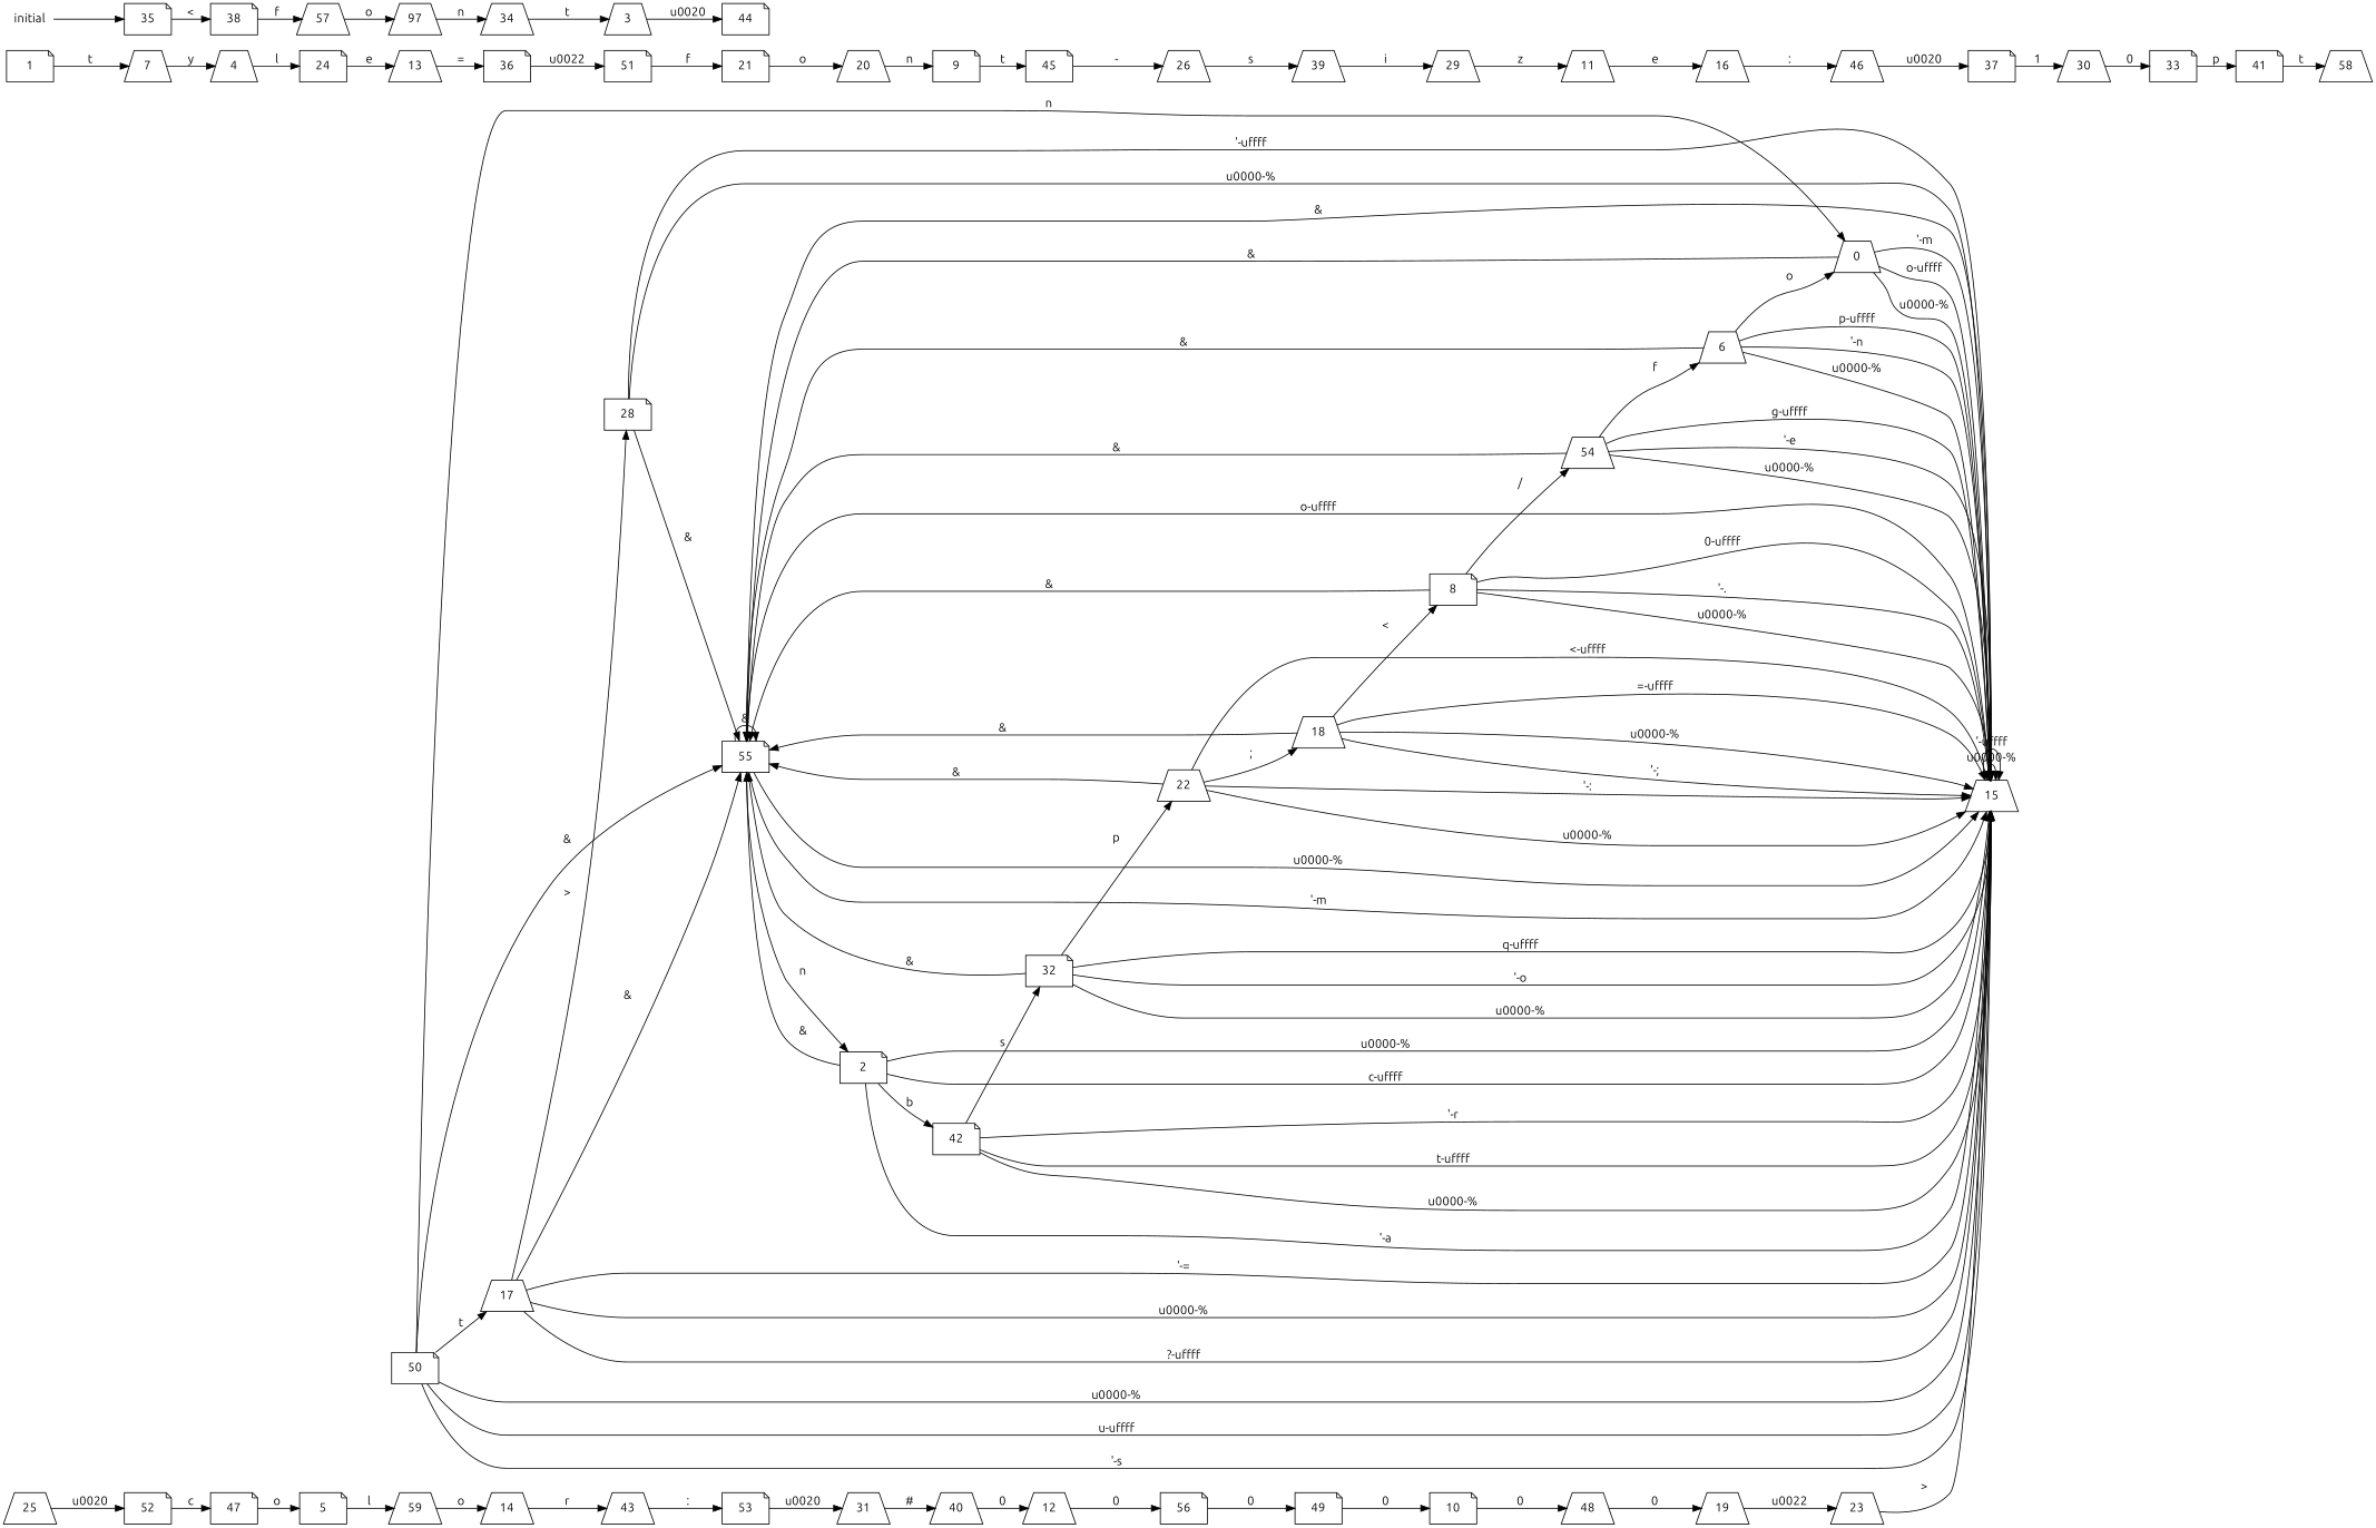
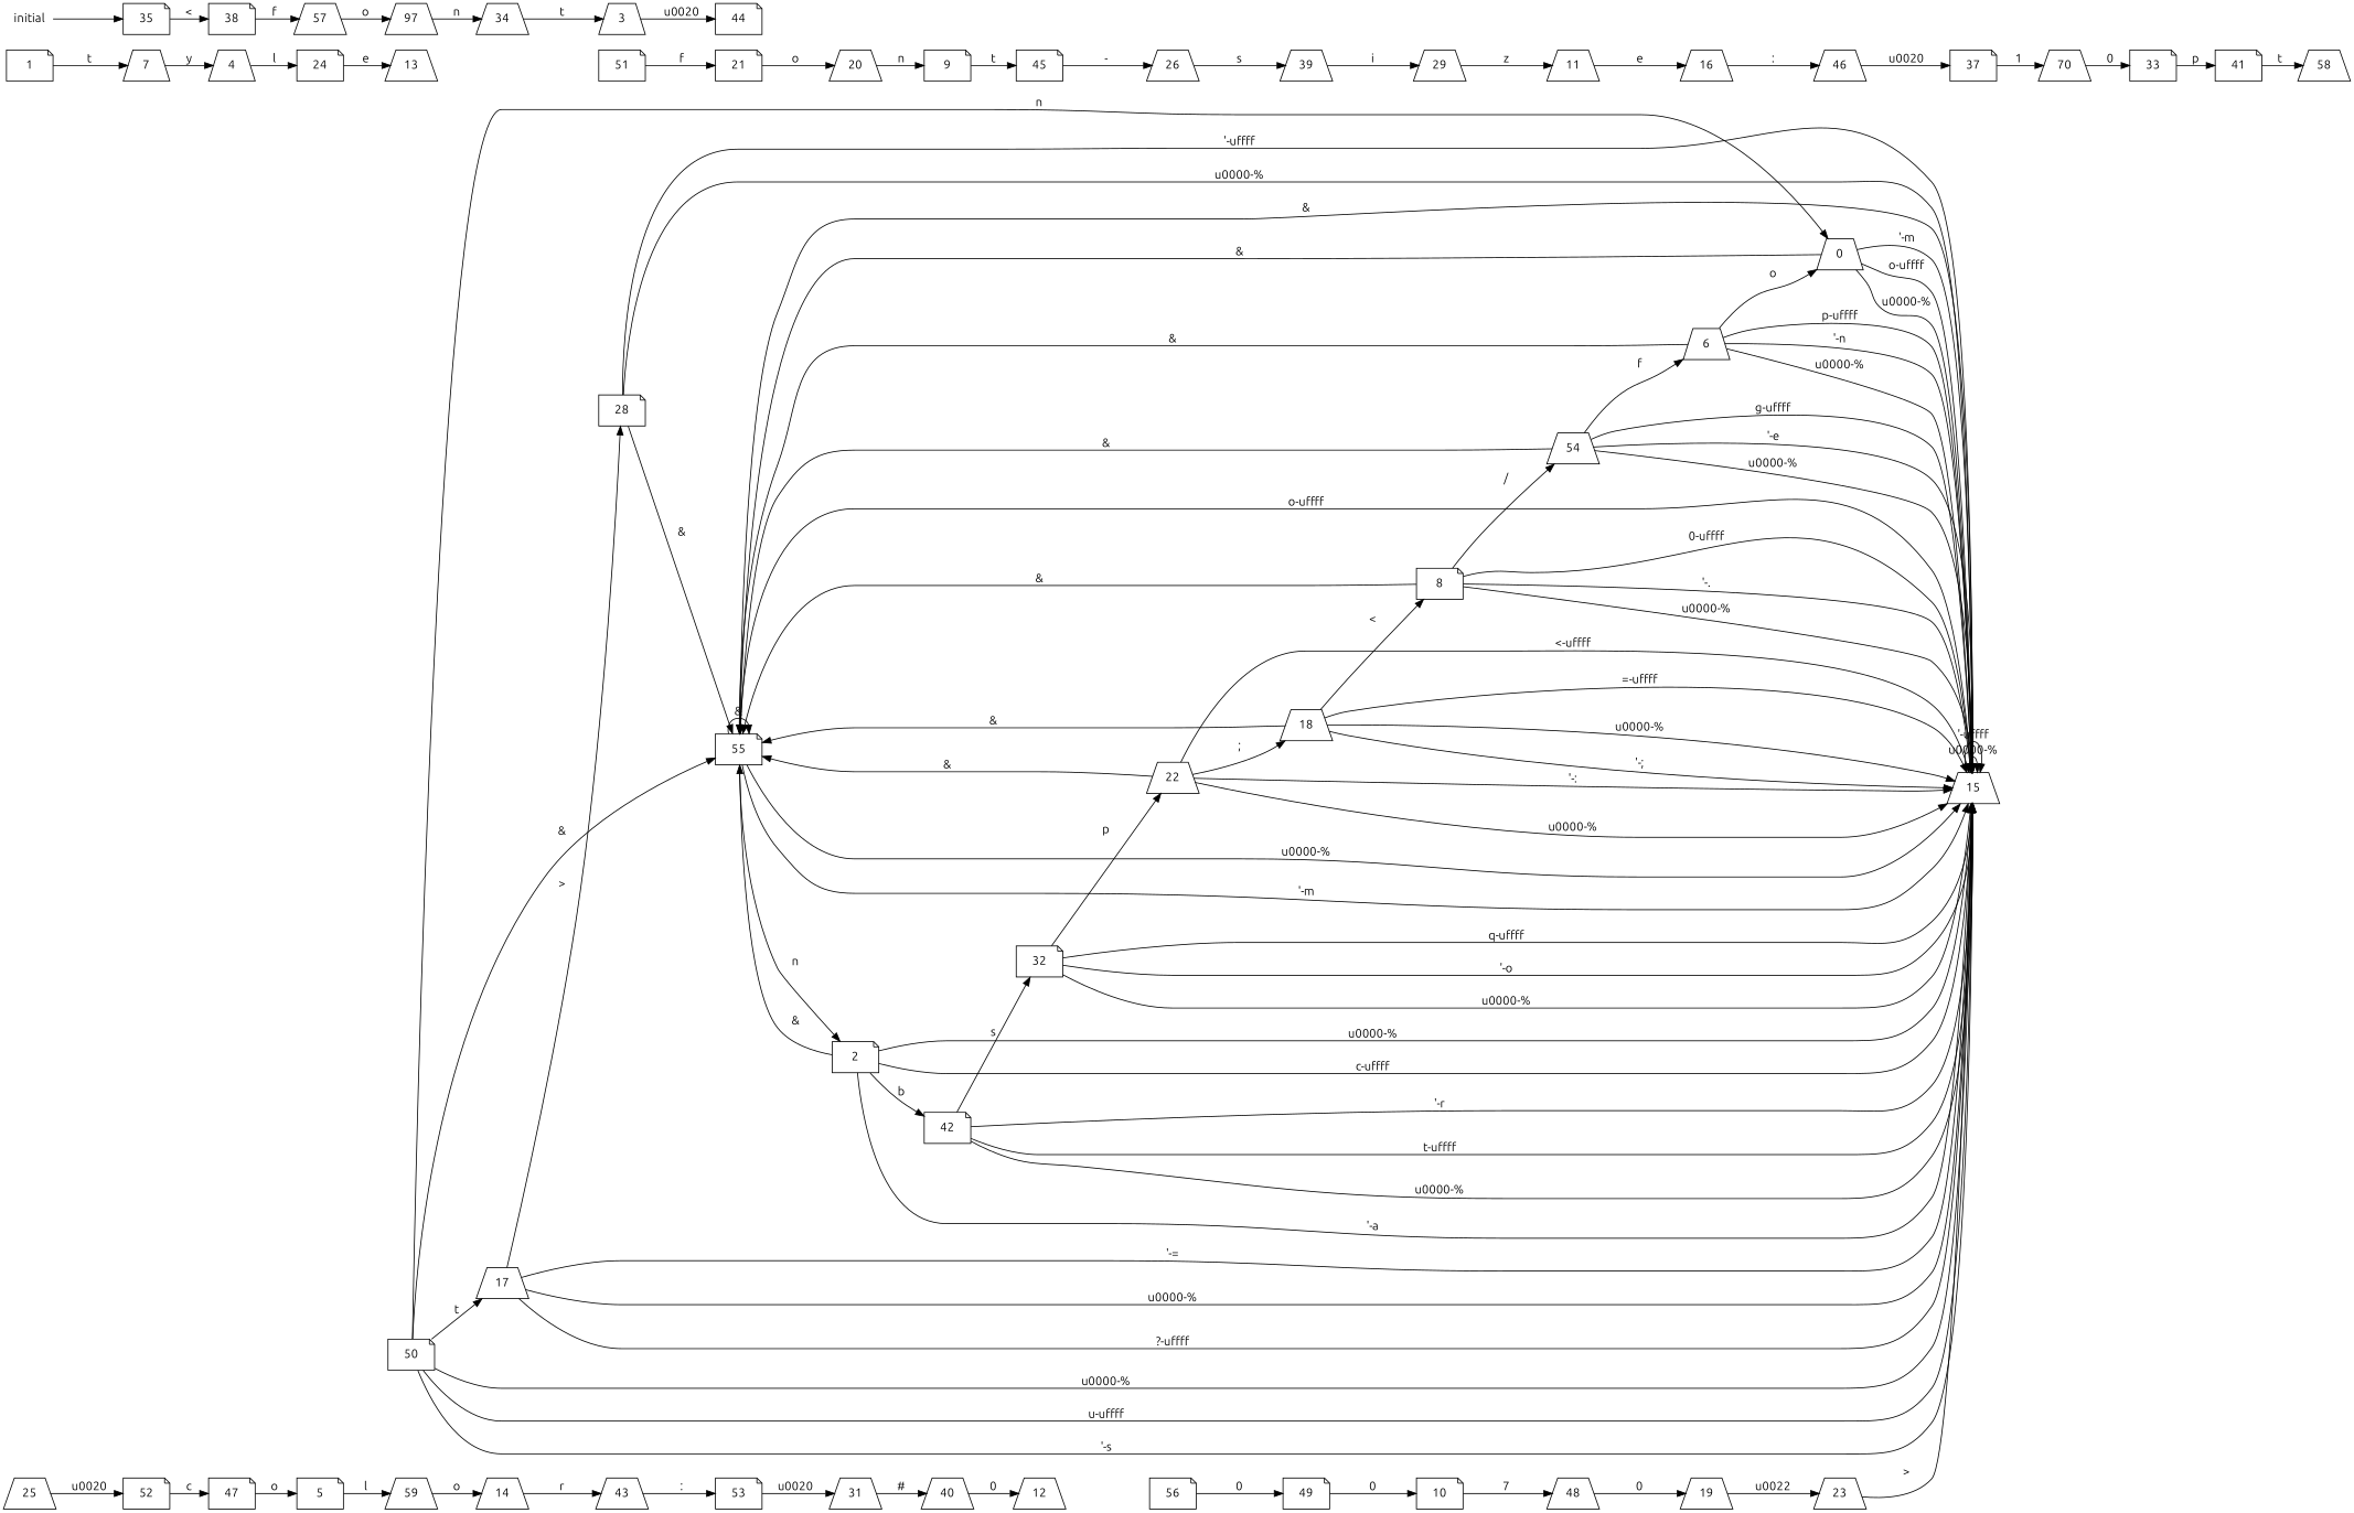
  digraph {
    fontname=Ubuntu
    rankdir=LR
    node [fontname=Ubuntu shape=trapezium]
    edge [fontname=Ubuntu]
    55 [shape=note]
    0
    15
    50 [shape=note]
    17
    2 [shape=note]
    28 [shape=note]
    42 [shape=note]
    1 [shape=note]
    7
    4
    24 [shape=note]
    32 [shape=note]
    22
    44 [shape=note]
    3
    13
-   36 [shape=note]
    5 [shape=note]
    59
    14
    43
    6
    8 [shape=note]
    54
    9 [shape=note]
    45 [shape=note]
    26
    39
    10 [shape=note]
    48
    19
    23
    11
    16
    46
    37 [shape=note]
    56 [shape=note]
    12
    49 [shape=note]
    51 [shape=note]
    21 [shape=note]
    53 [shape=note]
    31
-   30
+   30 [label=70]
    18
    20
    52 [shape=note]
    25
    47 [shape=note]
    29
    n52 [label=97]
    34
    33 [shape=note]
    41 [shape=note]
    58
    40
    35 [shape=note]
    38 [shape=note]
    57
    initial [shape=plaintext]
    55 -> 55 [label="&"]
    55 -> 15 [label="o-\uffff"]
    55 -> 15 [label="\u0000-%"]
    55 -> 15 [label="'-m"]
    55 -> 2 [label=n]
    0 -> 55 [label="&"]
    0 -> 15 [label="o-\uffff"]
    0 -> 15 [label="\u0000-%"]
    0 -> 15 [label="'-m"]
    15 -> 55 [label="&"]
    15 -> 15 [label="\u0000-%"]
    15 -> 15 [label="'-\uffff"]
    50 -> 55 [label="&"]
    50 -> 0 [label=n]
    50 -> 15 [label="\u0000-%"]
    50 -> 15 [label="u-\uffff"]
    50 -> 15 [label="'-s"]
    50 -> 17 [label=t]
-   17 -> 55 [label="&"]
    17 -> 15 [label="'-="]
    17 -> 15 [label="\u0000-%"]
    17 -> 15 [label="?-\uffff"]
    17 -> 28 [label=">"]
    2 -> 55 [label="&"]
    2 -> 15 [label="'-a"]
    2 -> 15 [label="\u0000-%"]
    2 -> 15 [label="c-\uffff"]
    2 -> 42 [label=b]
    28 -> 55 [label="&"]
    28 -> 15 [label="\u0000-%"]
    28 -> 15 [label="'-\uffff"]
    42 -> 15 [label="t-\uffff"]
    42 -> 15 [label="\u0000-%"]
    42 -> 15 [label="'-r"]
    42 -> 32 [label=s]
    1 -> 7 [label=t]
    7 -> 4 [label=y]
    4 -> 24 [label=l]
    24 -> 13 [label=e]
-   32 -> 55 [label="&"]
    32 -> 15 [label="q-\uffff"]
    32 -> 15 [label="'-o"]
    32 -> 15 [label="\u0000-%"]
    32 -> 22 [label=p]
    22 -> 55 [label="&"]
    22 -> 15 [label="<-\uffff"]
    22 -> 15 [label="'-:"]
    22 -> 15 [label="\u0000-%"]
    22 -> 18 [label=";"]
    3 -> 44 [label="\u0020"]
-   13 -> 36 [label="="]
-   36 -> 51 [label="\u0022"]
    5 -> 59 [label=l]
    59 -> 14 [label=o]
    14 -> 43 [label=r]
    43 -> 53 [label=":"]
    6 -> 55 [label="&"]
    6 -> 0 [label=o]
    6 -> 15 [label="p-\uffff"]
    6 -> 15 [label="'-n"]
    6 -> 15 [label="\u0000-%"]
    8 -> 55 [label="&"]
    8 -> 15 [label="'-."]
    8 -> 15 [label="\u0000-%"]
    8 -> 15 [label="0-\uffff"]
    8 -> 54 [label="/"]
    54 -> 55 [label="&"]
    54 -> 15 [label="g-\uffff"]
    54 -> 15 [label="'-e"]
    54 -> 15 [label="\u0000-%"]
    54 -> 6 [label=f]
    9 -> 45 [label=t]
    45 -> 26 [label="-"]
    26 -> 39 [label=s]
    39 -> 29 [label=i]
-   10 -> 48 [label=0]
+   10 -> 48 [label=7]
    48 -> 19 [label=0]
    19 -> 23 [label="\u0022"]
    23 -> 15 [label=">"]
    11 -> 16 [label=e]
    16 -> 46 [label=":"]
    46 -> 37 [label="\u0020"]
    37 -> 30 [label=1]
    56 -> 49 [label=0]
-   12 -> 56 [label=0]
    49 -> 10 [label=0]
    51 -> 21 [label=f]
    21 -> 20 [label=o]
    53 -> 31 [label="\u0020"]
    31 -> 40 [label="#"]
    30 -> 33 [label=0]
    18 -> 55 [label="&"]
    18 -> 15 [label="'-;"]
    18 -> 15 [label="=-\uffff"]
    18 -> 15 [label="\u0000-%"]
    18 -> 8 [label="<"]
    20 -> 9 [label=n]
    52 -> 47 [label=c]
    25 -> 52 [label="\u0020"]
    47 -> 5 [label=o]
    29 -> 11 [label=z]
    n52 -> 34 [label=n]
    34 -> 3 [label=t]
    33 -> 41 [label=p]
    41 -> 58 [label=t]
    40 -> 12 [label=0]
    35 -> 38 [label="<"]
    38 -> 57 [label=f]
    57 -> n52 [label=o]
    initial -> 35
  }
